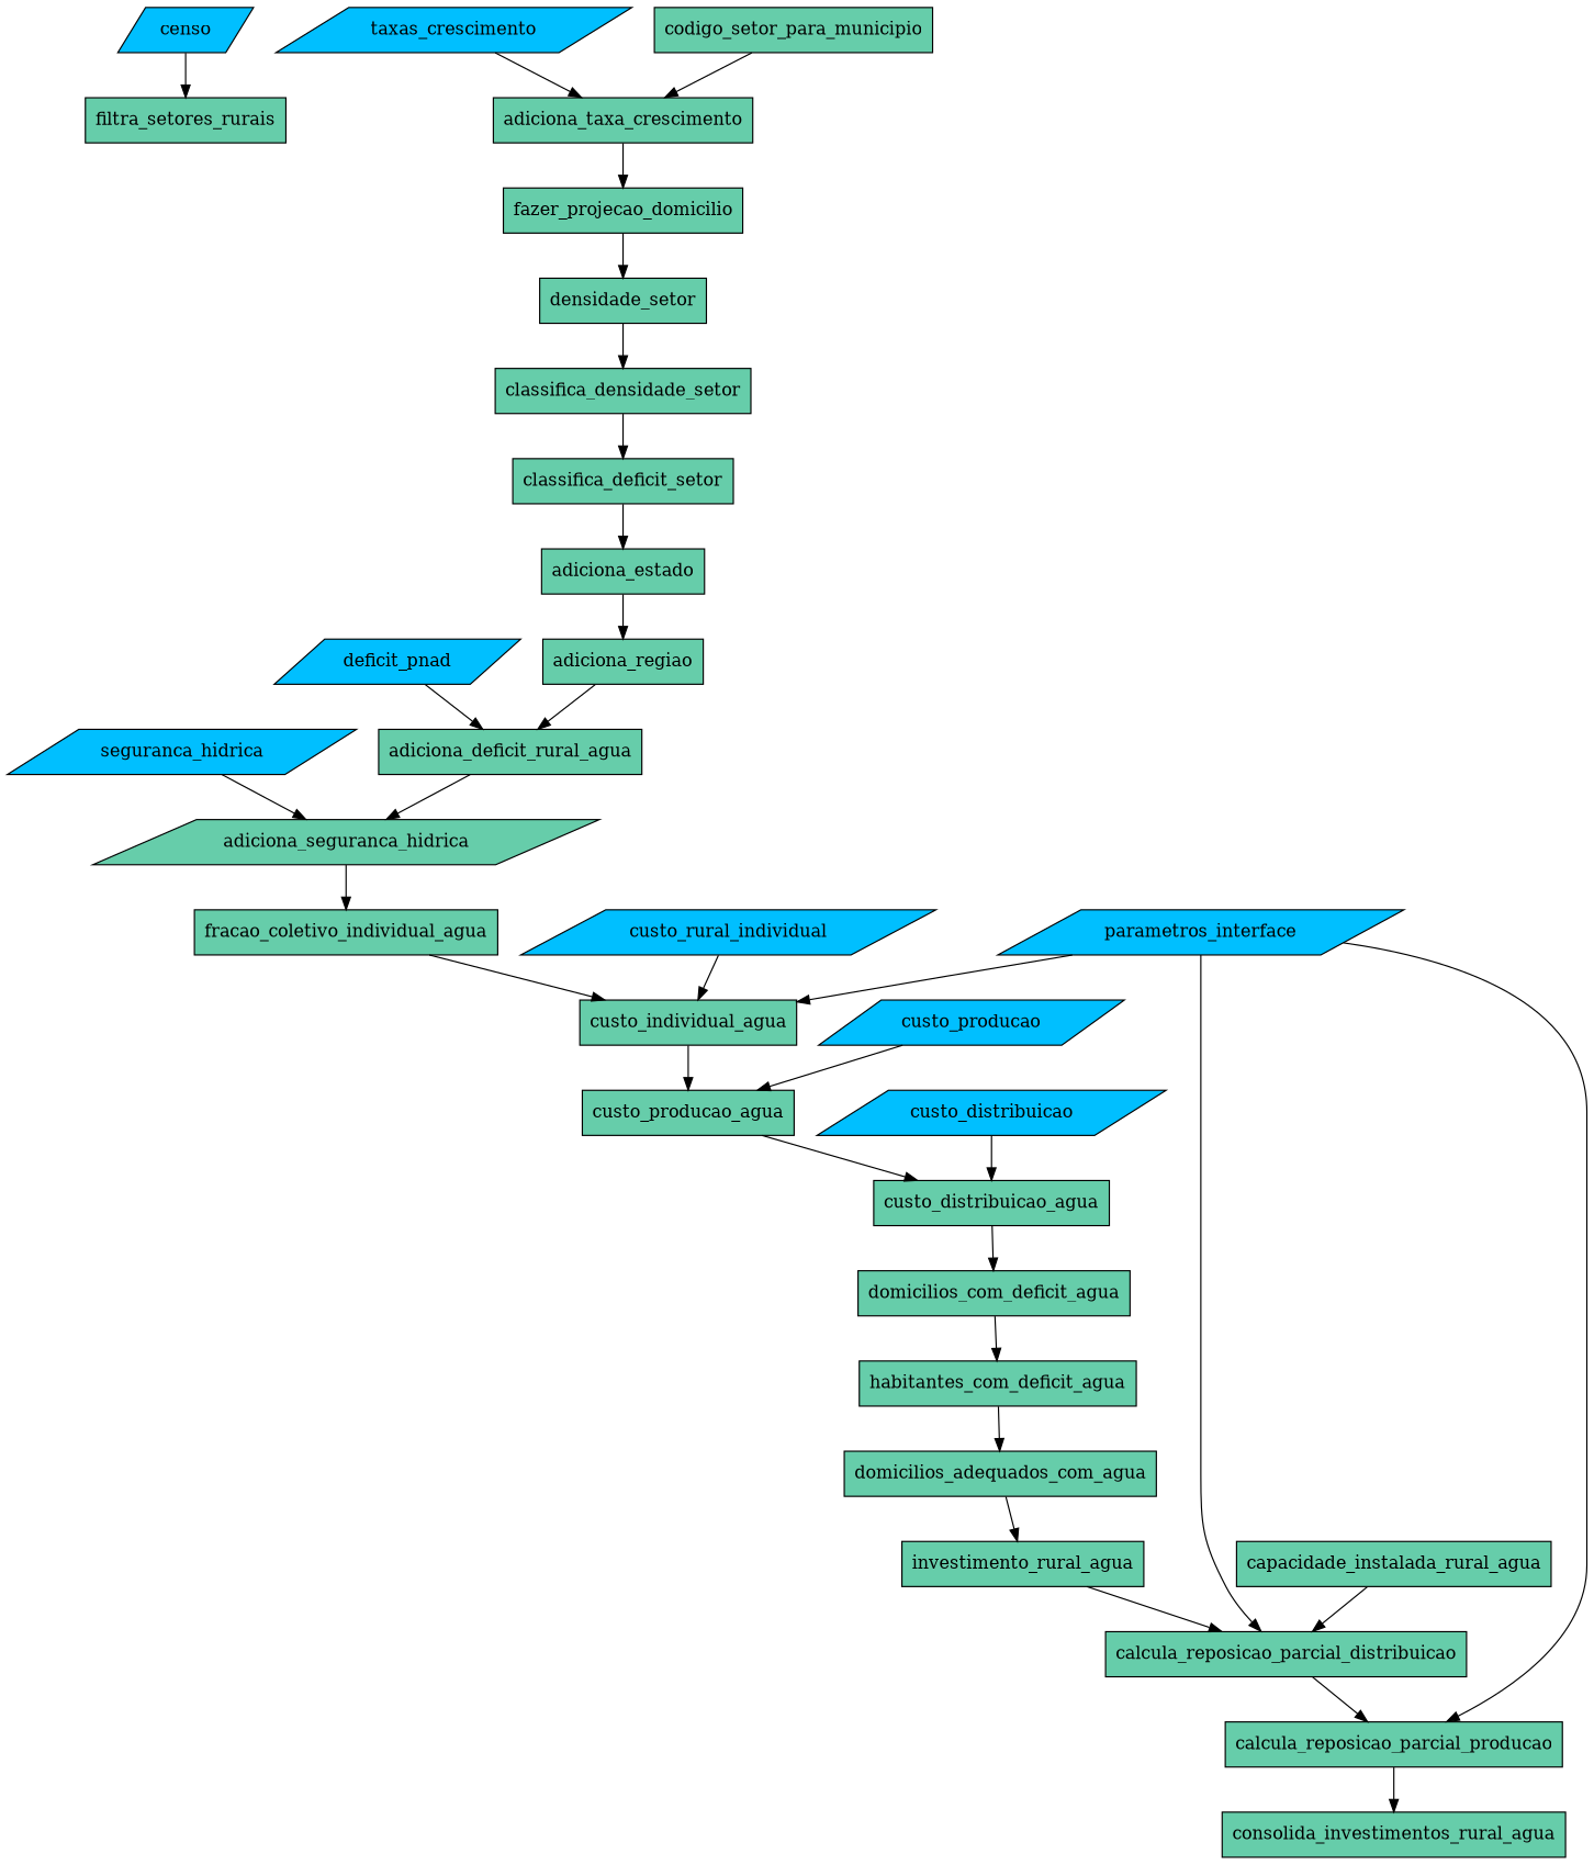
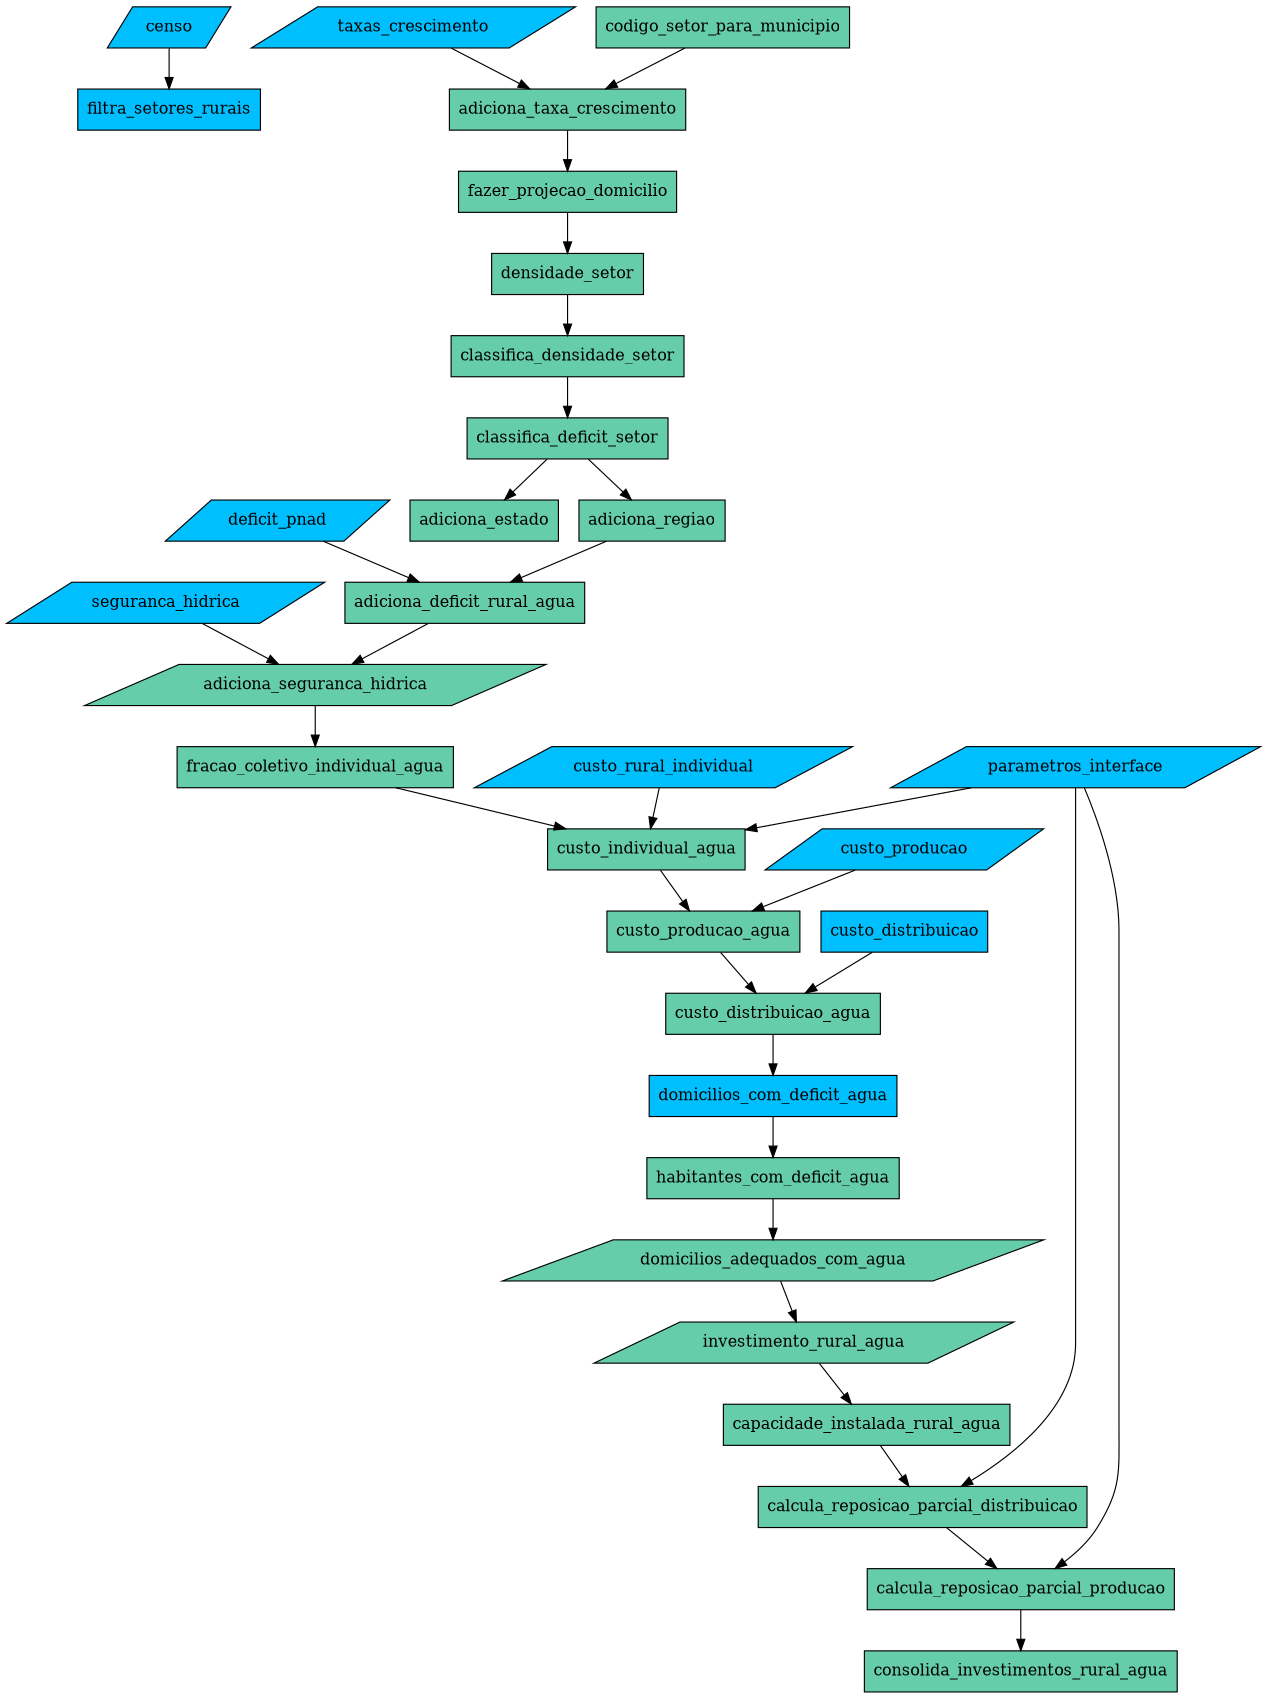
  digraph {
    fontname="Segoe UI"
    node [fillcolor=aquamarine3 shape=box style=filled]
    censo [fillcolor=deepskyblue shape=parallelogram]
-   filtra_setores_rurais
+   filtra_setores_rurais [fillcolor=deepskyblue]
    parametros_interface [fillcolor=deepskyblue shape=parallelogram]
    custo_individual_agua
    calcula_reposicao_parcial_distribuicao
    calcula_reposicao_parcial_producao
    custo_producao_agua
    consolida_investimentos_rural_agua
    taxas_crescimento [fillcolor=deepskyblue shape=parallelogram]
    adiciona_taxa_crescimento
    fazer_projecao_domicilio
    seguranca_hidrica [fillcolor=deepskyblue shape=parallelogram]
    adiciona_seguranca_hidrica [shape=parallelogram]
    fracao_coletivo_individual_agua
    deficit_pnad [fillcolor=deepskyblue shape=parallelogram]
    adiciona_deficit_rural_agua
    custo_producao [fillcolor=deepskyblue shape=parallelogram]
    custo_distribuicao_agua
-   custo_distribuicao [fillcolor=deepskyblue shape=parallelogram]
-   domicilios_com_deficit_agua
+   custo_distribuicao [fillcolor=deepskyblue]
+   domicilios_com_deficit_agua [fillcolor=deepskyblue]
    custo_rural_individual [fillcolor=deepskyblue shape=parallelogram]
    codigo_setor_para_municipio
    densidade_setor
    classifica_densidade_setor
    classifica_deficit_setor
    adiciona_estado
    adiciona_regiao
    habitantes_com_deficit_agua
-   domicilios_adequados_com_agua
-   investimento_rural_agua
+   domicilios_adequados_com_agua [shape=parallelogram]
+   investimento_rural_agua [shape=parallelogram]
    capacidade_instalada_rural_agua
    censo -> filtra_setores_rurais
    parametros_interface -> custo_individual_agua
    parametros_interface -> calcula_reposicao_parcial_distribuicao
    parametros_interface -> calcula_reposicao_parcial_producao
    custo_individual_agua -> custo_producao_agua
    calcula_reposicao_parcial_distribuicao -> calcula_reposicao_parcial_producao
    calcula_reposicao_parcial_producao -> consolida_investimentos_rural_agua
    custo_producao_agua -> custo_distribuicao_agua
    taxas_crescimento -> adiciona_taxa_crescimento
    adiciona_taxa_crescimento -> fazer_projecao_domicilio
    fazer_projecao_domicilio -> densidade_setor
    seguranca_hidrica -> adiciona_seguranca_hidrica
    adiciona_seguranca_hidrica -> fracao_coletivo_individual_agua
    fracao_coletivo_individual_agua -> custo_individual_agua
    deficit_pnad -> adiciona_deficit_rural_agua
    adiciona_deficit_rural_agua -> adiciona_seguranca_hidrica
    custo_producao -> custo_producao_agua
    custo_distribuicao_agua -> domicilios_com_deficit_agua
    custo_distribuicao -> custo_distribuicao_agua
    domicilios_com_deficit_agua -> habitantes_com_deficit_agua
    custo_rural_individual -> custo_individual_agua
    codigo_setor_para_municipio -> adiciona_taxa_crescimento
    densidade_setor -> classifica_densidade_setor
    classifica_densidade_setor -> classifica_deficit_setor
    classifica_deficit_setor -> adiciona_estado
-   adiciona_estado -> adiciona_regiao
+   classifica_deficit_setor -> adiciona_regiao
    adiciona_regiao -> adiciona_deficit_rural_agua
    habitantes_com_deficit_agua -> domicilios_adequados_com_agua
    domicilios_adequados_com_agua -> investimento_rural_agua
-   investimento_rural_agua -> calcula_reposicao_parcial_distribuicao
+   investimento_rural_agua -> capacidade_instalada_rural_agua
    capacidade_instalada_rural_agua -> calcula_reposicao_parcial_distribuicao
  }
